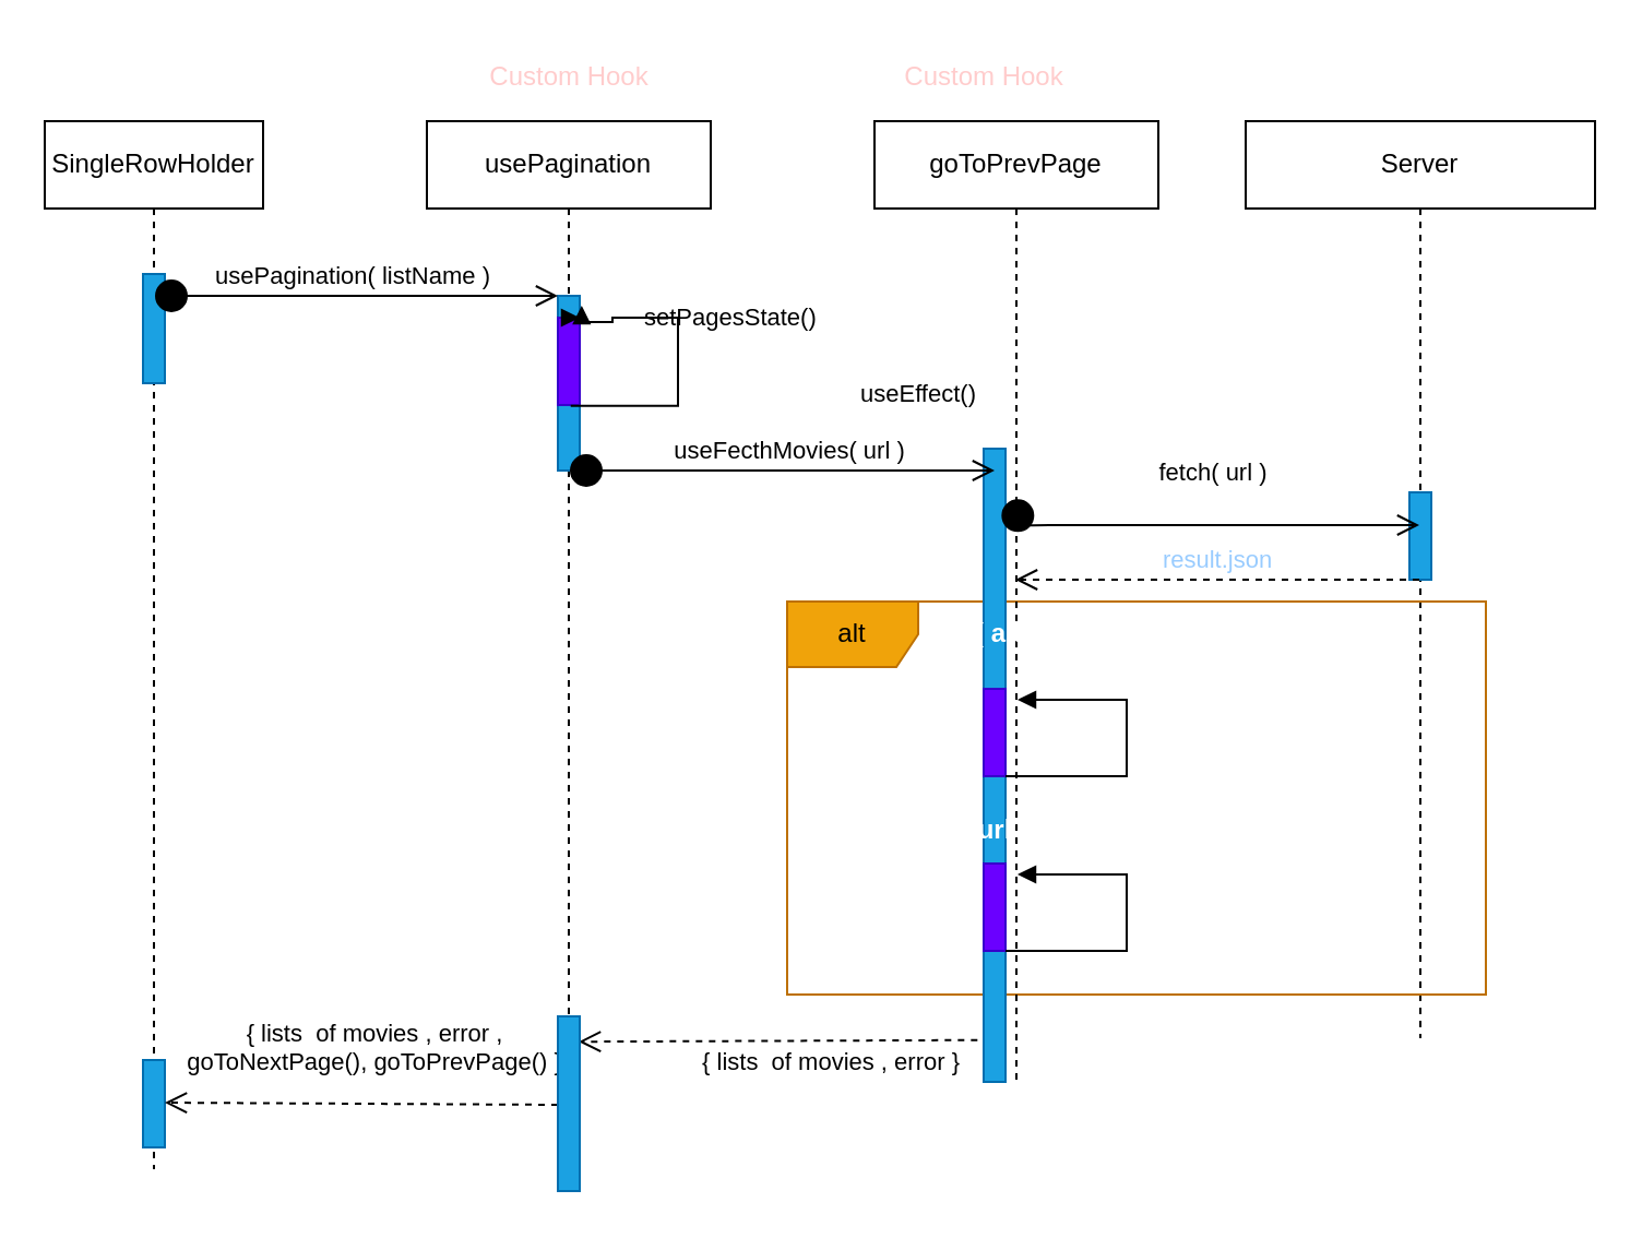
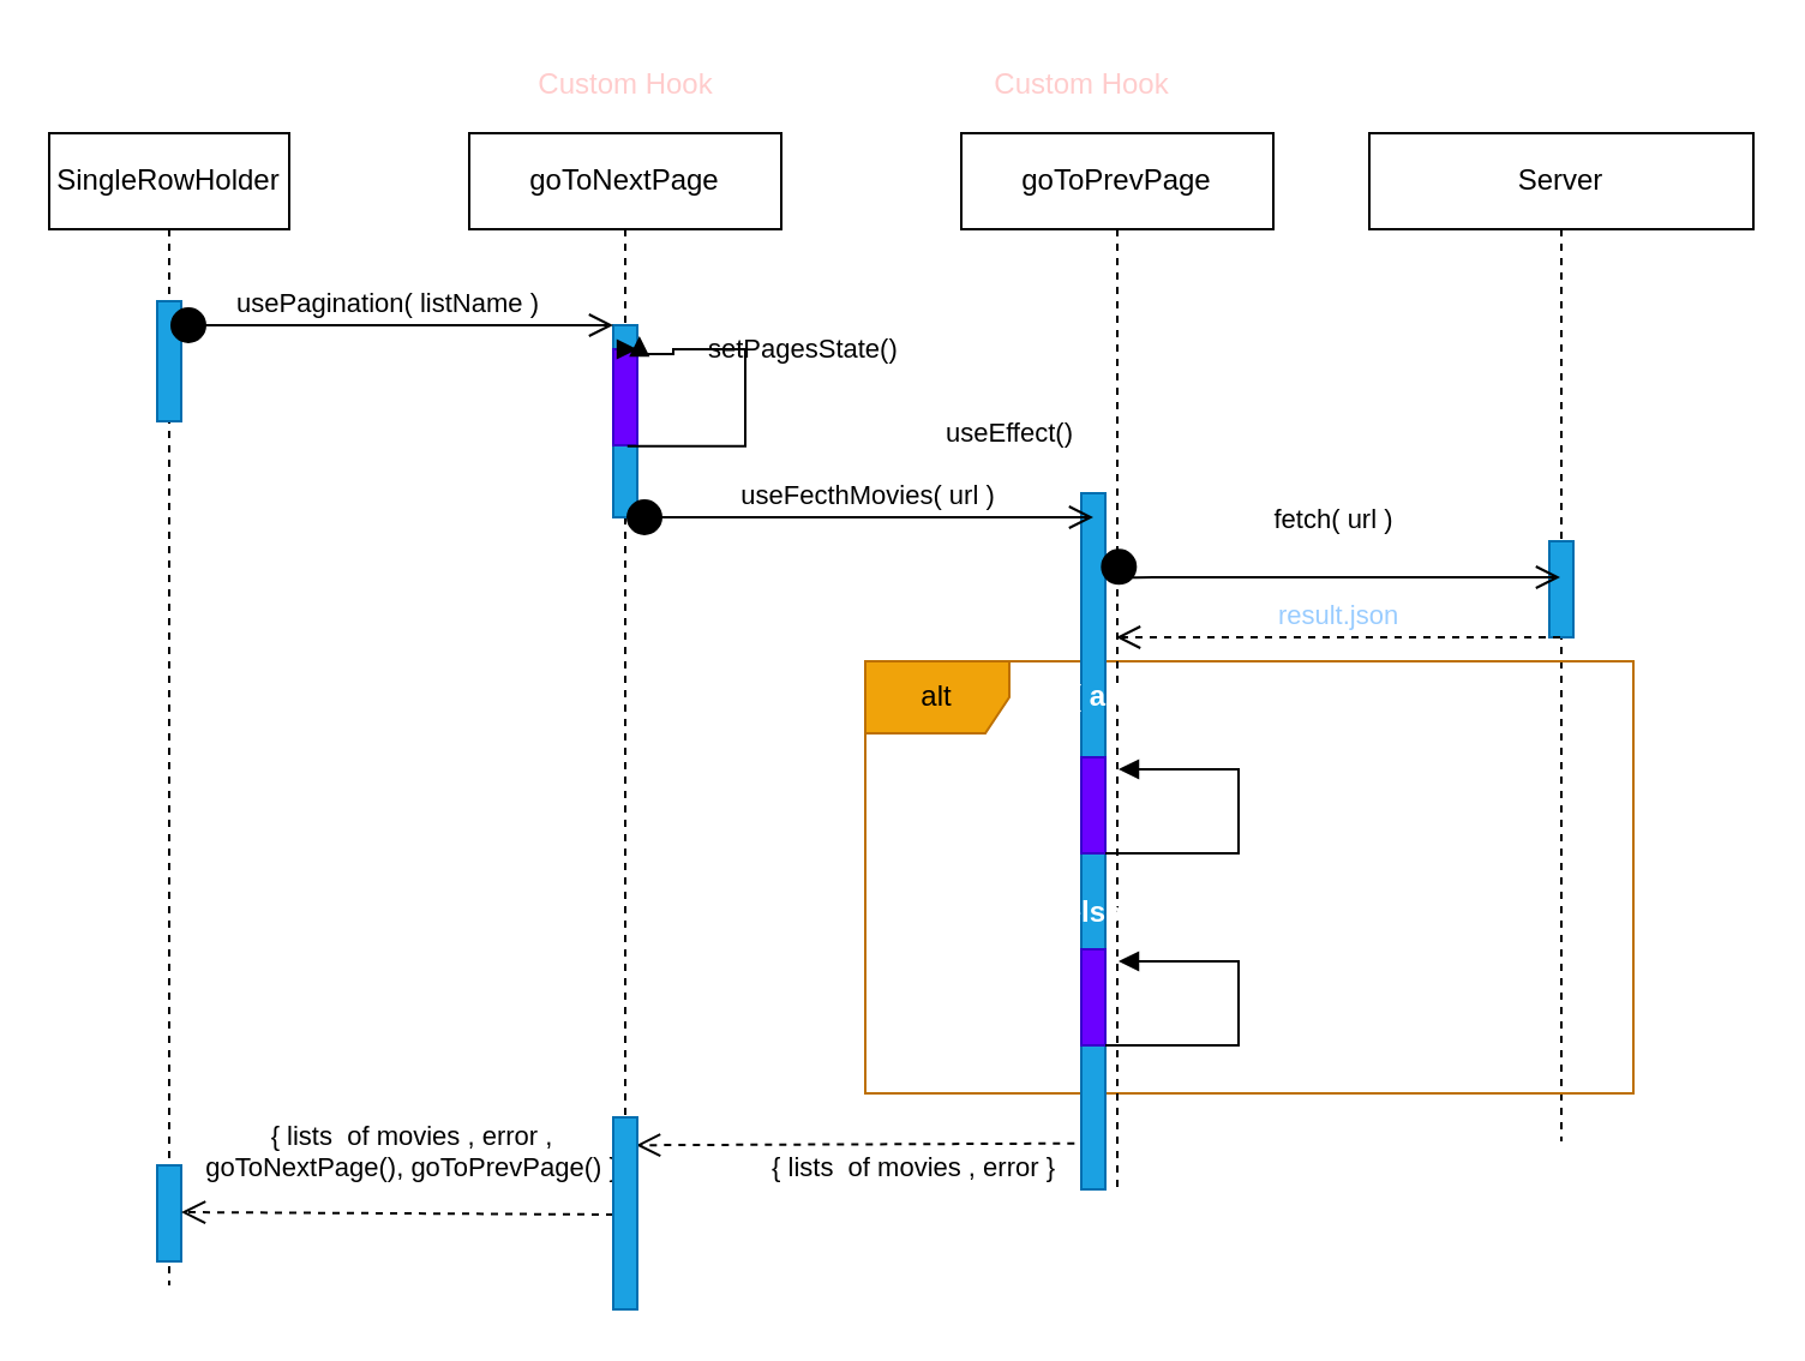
  <mxCell id="0" />
  <mxCell id="1" parent="0" />
  <mxCell id="2" value="Server" style="shape=umlLifeline;perimeter=lifelinePerimeter;whiteSpace=wrap;html=1;container=1;collapsible=0;recursiveResize=0;outlineConnect=0;" parent="1" vertex="1"><mxGeometry x="570" y="55" width="160" height="420" as="geometry" /></mxCell>
  <mxCell id="3" value="" style="html=1;points=[];perimeter=orthogonalPerimeter;fillColor=#1ba1e2;fontColor=#ffffff;strokeColor=#006EAF;" parent="2" vertex="1"><mxGeometry x="75" y="170" width="10" height="40" as="geometry" /></mxCell>
  <mxCell id="4" value="setData( result )" style="text;html=1;align=center;verticalAlign=middle;resizable=0;points=[];autosize=1;strokeColor=none;fillColor=none;fontColor=#FFFFFF;" vertex="1" parent="2"><mxGeometry x="-60" y="260" width="110" height="30" as="geometry" /></mxCell>
  <mxCell id="5" value="alt" style="shape=umlFrame;whiteSpace=wrap;html=1;fontColor=#000000;fillColor=#f0a30a;strokeColor=#BD7000;" vertex="1" parent="2"><mxGeometry x="-210" y="220" width="320" height="180" as="geometry" /></mxCell>
- <mxCell id="6" value="usePagination" style="shape=umlLifeline;perimeter=lifelinePerimeter;whiteSpace=wrap;html=1;container=1;collapsible=0;recursiveResize=0;outlineConnect=0;" parent="1" vertex="1"><mxGeometry x="195" y="55" width="130" height="410" as="geometry" /></mxCell>
+ <mxCell id="6" value="goToNextPage" style="shape=umlLifeline;perimeter=lifelinePerimeter;whiteSpace=wrap;html=1;container=1;collapsible=0;recursiveResize=0;outlineConnect=0;" parent="1" vertex="1"><mxGeometry x="195" y="55" width="130" height="410" as="geometry" /></mxCell>
  <mxCell id="7" value="" style="html=1;points=[];perimeter=orthogonalPerimeter;fillColor=#1ba1e2;fontColor=#ffffff;strokeColor=#006EAF;" parent="6" vertex="1"><mxGeometry x="60" y="80" width="10" height="80" as="geometry" /></mxCell>
  <mxCell id="8" value="" style="html=1;points=[];perimeter=orthogonalPerimeter;fillColor=#6a00ff;fontColor=#ffffff;strokeColor=#3700CC;" parent="6" vertex="1"><mxGeometry x="60" y="90" width="10" height="40" as="geometry" /></mxCell>
  <mxCell id="9" value="setPagesState()" style="edgeStyle=orthogonalEdgeStyle;html=1;align=left;spacingLeft=2;endArrow=block;rounded=0;entryX=1;entryY=0;" parent="6" source="6" target="8" edge="1"><mxGeometry x="1" y="25" relative="1" as="geometry"><mxPoint x="75" y="125" as="sourcePoint" /><Array as="points"><mxPoint x="105" y="125" /><mxPoint x="105" y="90" /></Array><mxPoint x="25" y="25" as="offset" /></mxGeometry></mxCell>
  <mxCell id="10" value="" style="edgeStyle=orthogonalEdgeStyle;html=1;align=left;spacingLeft=2;endArrow=block;rounded=0;entryX=1.091;entryY=0.056;strokeColor=default;fontColor=#FFFFFF;entryDx=0;entryDy=0;entryPerimeter=0;exitX=0.587;exitY=1.009;exitDx=0;exitDy=0;exitPerimeter=0;" edge="1" target="7" parent="6" source="8"><mxGeometry x="0.231" relative="1" as="geometry"><mxPoint x="70" y="100" as="sourcePoint" /><Array as="points"><mxPoint x="115" y="131" /><mxPoint x="115" y="90" /><mxPoint x="85" y="90" /><mxPoint x="85" y="92" /><mxPoint x="71" y="92" /></Array><mxPoint x="85" y="75" as="targetPoint" /><mxPoint as="offset" /></mxGeometry></mxCell>
  <mxCell id="11" value="" style="edgeStyle=none;html=1;strokeColor=default;fontColor=#FFFFFF;startArrow=none;" edge="1" parent="6" target="6"><mxGeometry relative="1" as="geometry"><mxPoint x="64.5" y="290" as="sourcePoint" /></mxGeometry></mxCell>
  <mxCell id="12" value="SingleRowHolder" style="shape=umlLifeline;perimeter=lifelinePerimeter;whiteSpace=wrap;html=1;container=1;collapsible=0;recursiveResize=0;outlineConnect=0;" parent="1" vertex="1"><mxGeometry x="20" y="55" width="100" height="480" as="geometry" /></mxCell>
  <mxCell id="13" value="" style="html=1;points=[];perimeter=orthogonalPerimeter;fillColor=#1ba1e2;fontColor=#ffffff;strokeColor=#006EAF;" parent="12" vertex="1"><mxGeometry x="45" y="70" width="10" height="50" as="geometry" /></mxCell>
  <mxCell id="14" value="" style="html=1;points=[];perimeter=orthogonalPerimeter;fontColor=#ffffff;fillColor=#1ba1e2;strokeColor=#006EAF;" vertex="1" parent="12"><mxGeometry x="45" y="430" width="10" height="40" as="geometry" /></mxCell>
  <mxCell id="15" value="goToPrevPage" style="shape=umlLifeline;perimeter=lifelinePerimeter;whiteSpace=wrap;html=1;container=1;collapsible=0;recursiveResize=0;outlineConnect=0;" parent="1" vertex="1"><mxGeometry x="400" y="55" width="130" height="440" as="geometry" /></mxCell>
  <mxCell id="16" value="" style="html=1;points=[];perimeter=orthogonalPerimeter;fillColor=#1ba1e2;fontColor=#ffffff;strokeColor=#006EAF;" parent="15" vertex="1"><mxGeometry x="50" y="150" width="10" height="290" as="geometry" /></mxCell>
  <mxCell id="17" value="&lt;b&gt;&lt;font color=&quot;#ffffff&quot;&gt;if ( alt )&lt;/font&gt;&lt;/b&gt;" style="text;html=1;align=center;verticalAlign=middle;resizable=0;points=[];autosize=1;strokeColor=none;fillColor=none;fontColor=#99CCFF;" vertex="1" parent="15"><mxGeometry x="15" y="220" width="80" height="30" as="geometry" /></mxCell>
  <mxCell id="18" value="fetch( url )" style="html=1;verticalAlign=bottom;startArrow=circle;startFill=1;endArrow=open;startSize=6;endSize=8;" parent="15" edge="1" target="2"><mxGeometry x="0.025" y="15" width="80" relative="1" as="geometry"><mxPoint x="60" y="175" as="sourcePoint" /><mxPoint x="220" y="185" as="targetPoint" /><Array as="points"><mxPoint x="70" y="185" /><mxPoint x="190" y="185" /><mxPoint x="200" y="185" /></Array><mxPoint as="offset" /></mxGeometry></mxCell>
  <mxCell id="19" value="" style="html=1;points=[];perimeter=orthogonalPerimeter;fillColor=#6a00ff;fontColor=#ffffff;strokeColor=#3700CC;" parent="15" vertex="1"><mxGeometry x="50" y="260" width="10" height="40" as="geometry" /></mxCell>
  <mxCell id="20" value="useEffect()" style="edgeStyle=orthogonalEdgeStyle;html=1;align=left;spacingLeft=2;endArrow=block;rounded=0;entryX=1;entryY=0;" parent="15" edge="1"><mxGeometry x="1" y="-159" relative="1" as="geometry"><mxPoint x="60" y="300" as="sourcePoint" /><Array as="points"><mxPoint x="115.5" y="300" /><mxPoint x="115.5" y="265" /></Array><mxPoint x="65.5" y="265" as="targetPoint" /><mxPoint x="-75" y="19" as="offset" /></mxGeometry></mxCell>
- <mxCell id="21" value="&lt;b&gt;[ url ]&lt;/b&gt;" style="text;html=1;align=center;verticalAlign=middle;resizable=0;points=[];autosize=1;strokeColor=none;fillColor=none;fontColor=#FFFFFF;" vertex="1" parent="15"><mxGeometry x="25" y="310" width="60" height="30" as="geometry" /></mxCell>
+ <mxCell id="21" value="&lt;b&gt;[ else ]&lt;/b&gt;" style="text;html=1;align=center;verticalAlign=middle;resizable=0;points=[];autosize=1;strokeColor=none;fillColor=none;fontColor=#FFFFFF;" vertex="1" parent="15"><mxGeometry x="25" y="310" width="60" height="30" as="geometry" /></mxCell>
  <mxCell id="22" value="" style="html=1;points=[];perimeter=orthogonalPerimeter;fillColor=#6a00ff;fontColor=#ffffff;strokeColor=#3700CC;" vertex="1" parent="15"><mxGeometry x="50" y="340" width="10" height="40" as="geometry" /></mxCell>
  <mxCell id="23" value="" style="edgeStyle=orthogonalEdgeStyle;html=1;align=left;spacingLeft=2;endArrow=block;rounded=0;entryX=1;entryY=0;" edge="1" parent="15"><mxGeometry x="1" y="-159" relative="1" as="geometry"><mxPoint x="60" y="380" as="sourcePoint" /><Array as="points"><mxPoint x="115.5" y="380" /><mxPoint x="115.5" y="345" /></Array><mxPoint x="65.5" y="345" as="targetPoint" /><mxPoint x="-75" y="19" as="offset" /></mxGeometry></mxCell>
  <mxCell id="24" value="&lt;span style=&quot;color: rgba(0, 0, 0, 0); font-family: monospace; font-size: 0px; text-align: start; background-color: rgb(42, 37, 47);&quot;&gt;%3CmxGraphModel%3E%3Croot%3E%3CmxCell%20id%3D%220%22%2F%3E%3CmxCell%20id%3D%221%22%20parent%3D%220%22%2F%3E%3CmxCell%20id%3D%222%22%20value%3D%22useFetchMovies(%20listName%20)%22%20style%3D%22edgeLabel%3Bhtml%3D1%3Balign%3Dcenter%3BverticalAlign%3Dmiddle%3Bresizable%3D0%3Bpoints%3D%5B%5D%3B%22%20vertex%3D%221%22%20connectable%3D%220%22%20parent%3D%221%22%3E%3CmxGeometry%20x%3D%22288.43%22%20y%3D%22116.84%22%20as%3D%22geometry%22%2F%3E%3C%2FmxCell%3E%3C%2Froot%3E%3C%2FmxGraphModel%3E&lt;/span&gt;" style="html=1;verticalAlign=bottom;startArrow=circle;startFill=1;endArrow=open;startSize=6;endSize=8;" parent="1" edge="1"><mxGeometry width="80" relative="1" as="geometry"><mxPoint x="260" y="215" as="sourcePoint" /><mxPoint x="455" y="215" as="targetPoint" /><Array as="points"><mxPoint x="355.5" y="215" /></Array></mxGeometry></mxCell>
  <mxCell id="25" value="&lt;span style=&quot;color: rgba(0, 0, 0, 0); font-family: monospace; font-size: 0px; text-align: start; background-color: rgb(42, 37, 47);&quot;&gt;%3CmxGraphModel%3E%3Croot%3E%3CmxCell%20id%3D%220%22%2F%3E%3CmxCell%20id%3D%221%22%20parent%3D%220%22%2F%3E%3CmxCell%20id%3D%222%22%20value%3D%22useFetchMovies(%20listName%20)%22%20style%3D%22edgeLabel%3Bhtml%3D1%3Balign%3Dcenter%3BverticalAlign%3Dmiddle%3Bresizable%3D0%3Bpoints%3D%5B%5D%3B%22%20vertex%3D%221%22%20connectable%3D%220%22%20parent%3D%221%22%3E%3CmxGeometry%20x%3D%22288.43%22%20y%3D%22116.84%22%20as%3D%22geometry%22%2F%3E%3C%2FmxCell%3E%3C%2Froot%3E%3C%2FmxGraphModel%3E&lt;/span&gt;" style="edgeLabel;html=1;align=center;verticalAlign=middle;resizable=0;points=[];" parent="24" vertex="1" connectable="0"><mxGeometry x="0.205" y="1" relative="1" as="geometry"><mxPoint x="-24" y="1" as="offset" /></mxGeometry></mxCell>
  <mxCell id="26" value="&lt;span style=&quot;color: rgba(0, 0, 0, 0); font-family: monospace; font-size: 0px; text-align: start; background-color: rgb(42, 37, 47);&quot;&gt;%3CmxGraphModel%3E%3Croot%3E%3CmxCell%20id%3D%220%22%2F%3E%3CmxCell%20id%3D%221%22%20parent%3D%220%22%2F%3E%3CmxCell%20id%3D%222%22%20value%3D%22useFetchMovies(%20listName%20)%22%20style%3D%22edgeLabel%3Bhtml%3D1%3Balign%3Dcenter%3BverticalAlign%3Dmiddle%3Bresizable%3D0%3Bpoints%3D%5B%5D%3B%22%20vertex%3D%221%22%20connectable%3D%220%22%20parent%3D%221%22%3E%3CmxGeometry%20x%3D%22288.43%22%20y%3D%22116.84%22%20as%3D%22geometry%22%2F%3E%3C%2FmxCell%3E%3C%2Froot%3E%3C%2FmxGraphModel%3E&lt;/span&gt;" style="edgeLabel;html=1;align=center;verticalAlign=middle;resizable=0;points=[];" parent="24" vertex="1" connectable="0"><mxGeometry x="0.266" y="2" relative="1" as="geometry"><mxPoint as="offset" /></mxGeometry></mxCell>
  <mxCell id="27" value="useFecthMovies( url )" style="edgeLabel;html=1;align=center;verticalAlign=middle;resizable=0;points=[];" parent="24" vertex="1" connectable="0"><mxGeometry x="-0.349" y="1" relative="1" as="geometry"><mxPoint x="37" y="-9" as="offset" /></mxGeometry></mxCell>
  <mxCell id="28" value="{ lists&amp;nbsp; of movies , error }" style="html=1;verticalAlign=bottom;endArrow=open;dashed=1;endSize=8;exitX=-0.284;exitY=0.934;exitDx=0;exitDy=0;exitPerimeter=0;entryX=0.952;entryY=0.145;entryDx=0;entryDy=0;entryPerimeter=0;" edge="1" parent="1" source="16" target="39"><mxGeometry x="-0.264" y="19" relative="1" as="geometry"><mxPoint x="450" y="455" as="sourcePoint" /><mxPoint x="290" y="475" as="targetPoint" /><Array as="points" /><mxPoint as="offset" /></mxGeometry></mxCell>
  <mxCell id="29" value="&lt;span style=&quot;color: rgba(0, 0, 0, 0); font-family: monospace; font-size: 0px; text-align: start; background-color: rgb(42, 37, 47);&quot;&gt;%3CmxGraphModel%3E%3Croot%3E%3CmxCell%20id%3D%220%22%2F%3E%3CmxCell%20id%3D%221%22%20parent%3D%220%22%2F%3E%3CmxCell%20id%3D%222%22%20value%3D%22useFetchMovies(%20listName%20)%22%20style%3D%22edgeLabel%3Bhtml%3D1%3Balign%3Dcenter%3BverticalAlign%3Dmiddle%3Bresizable%3D0%3Bpoints%3D%5B%5D%3B%22%20vertex%3D%221%22%20connectable%3D%220%22%20parent%3D%221%22%3E%3CmxGeometry%20x%3D%22288.43%22%20y%3D%22116.84%22%20as%3D%22geometry%22%2F%3E%3C%2FmxCell%3E%3C%2Froot%3E%3C%2FmxGraphModel%3E&lt;/span&gt;" style="html=1;verticalAlign=bottom;startArrow=circle;startFill=1;endArrow=open;startSize=6;endSize=8;" parent="1" edge="1"><mxGeometry width="80" relative="1" as="geometry"><mxPoint x="70" y="135" as="sourcePoint" /><mxPoint x="255" y="135" as="targetPoint" /><Array as="points"><mxPoint x="255" y="135" /><mxPoint x="155" y="135" /></Array></mxGeometry></mxCell>
  <mxCell id="30" value="&lt;span style=&quot;color: rgba(0, 0, 0, 0); font-family: monospace; font-size: 0px; text-align: start; background-color: rgb(42, 37, 47);&quot;&gt;%3CmxGraphModel%3E%3Croot%3E%3CmxCell%20id%3D%220%22%2F%3E%3CmxCell%20id%3D%221%22%20parent%3D%220%22%2F%3E%3CmxCell%20id%3D%222%22%20value%3D%22useFetchMovies(%20listName%20)%22%20style%3D%22edgeLabel%3Bhtml%3D1%3Balign%3Dcenter%3BverticalAlign%3Dmiddle%3Bresizable%3D0%3Bpoints%3D%5B%5D%3B%22%20vertex%3D%221%22%20connectable%3D%220%22%20parent%3D%221%22%3E%3CmxGeometry%20x%3D%22288.43%22%20y%3D%22116.84%22%20as%3D%22geometry%22%2F%3E%3C%2FmxCell%3E%3C%2Froot%3E%3C%2FmxGraphModel%3E&lt;/span&gt;" style="edgeLabel;html=1;align=center;verticalAlign=middle;resizable=0;points=[];" parent="29" vertex="1" connectable="0"><mxGeometry x="0.205" y="1" relative="1" as="geometry"><mxPoint x="-24" y="1" as="offset" /></mxGeometry></mxCell>
  <mxCell id="31" value="&lt;span style=&quot;color: rgba(0, 0, 0, 0); font-family: monospace; font-size: 0px; text-align: start; background-color: rgb(42, 37, 47);&quot;&gt;%3CmxGraphModel%3E%3Croot%3E%3CmxCell%20id%3D%220%22%2F%3E%3CmxCell%20id%3D%221%22%20parent%3D%220%22%2F%3E%3CmxCell%20id%3D%222%22%20value%3D%22useFetchMovies(%20listName%20)%22%20style%3D%22edgeLabel%3Bhtml%3D1%3Balign%3Dcenter%3BverticalAlign%3Dmiddle%3Bresizable%3D0%3Bpoints%3D%5B%5D%3B%22%20vertex%3D%221%22%20connectable%3D%220%22%20parent%3D%221%22%3E%3CmxGeometry%20x%3D%22288.43%22%20y%3D%22116.84%22%20as%3D%22geometry%22%2F%3E%3C%2FmxCell%3E%3C%2Froot%3E%3C%2FmxGraphModel%3E&lt;/span&gt;" style="edgeLabel;html=1;align=center;verticalAlign=middle;resizable=0;points=[];" parent="29" vertex="1" connectable="0"><mxGeometry x="0.266" y="2" relative="1" as="geometry"><mxPoint as="offset" /></mxGeometry></mxCell>
  <mxCell id="32" value="usePagination( listName )" style="edgeLabel;html=1;align=center;verticalAlign=middle;resizable=0;points=[];" vertex="1" connectable="0" parent="29"><mxGeometry x="-0.694" y="-2" relative="1" as="geometry"><mxPoint x="31" y="-12" as="offset" /></mxGeometry></mxCell>
  <mxCell id="33" value="{ lists&amp;nbsp; of movies , error ,&lt;br&gt;goToNextPage(), goToPrevPage() }" style="html=1;verticalAlign=bottom;endArrow=open;dashed=1;endSize=8;" edge="1" parent="1"><mxGeometry x="-0.055" y="-10" relative="1" as="geometry"><mxPoint x="255" y="505.5" as="sourcePoint" /><mxPoint x="75" y="504.5" as="targetPoint" /><mxPoint x="1" as="offset" /></mxGeometry></mxCell>
  <mxCell id="34" value="&lt;font color=&quot;#ffcccc&quot;&gt;Custom Hook&lt;/font&gt;" style="text;html=1;align=center;verticalAlign=middle;resizable=0;points=[];autosize=1;strokeColor=none;fillColor=none;" vertex="1" parent="1"><mxGeometry x="210" y="20" width="100" height="30" as="geometry" /></mxCell>
  <mxCell id="35" value="&lt;font color=&quot;#ffcccc&quot;&gt;Custom Hook&lt;/font&gt;" style="text;html=1;align=center;verticalAlign=middle;resizable=0;points=[];autosize=1;strokeColor=none;fillColor=none;" vertex="1" parent="1"><mxGeometry x="400" y="20" width="100" height="30" as="geometry" /></mxCell>
  <mxCell id="36" value="result.json" style="html=1;verticalAlign=bottom;endArrow=open;dashed=1;endSize=8;strokeColor=default;fontColor=#99CCFF;" edge="1" parent="1" source="2" target="15"><mxGeometry relative="1" as="geometry"><mxPoint x="610" y="275" as="sourcePoint" /><mxPoint x="530" y="275" as="targetPoint" /></mxGeometry></mxCell>
  <mxCell id="37" value="" style="edgeStyle=none;html=1;strokeColor=default;fontColor=#99CCFF;" edge="1" parent="1" target="19"><mxGeometry relative="1" as="geometry"><mxPoint x="460" y="335" as="sourcePoint" /></mxGeometry></mxCell>
  <mxCell id="38" value="setError( &quot;message&quot; )" style="text;html=1;align=center;verticalAlign=middle;resizable=0;points=[];autosize=1;strokeColor=none;fillColor=none;fontColor=#FFFFFF;" vertex="1" parent="1"><mxGeometry x="510" y="405" width="140" height="30" as="geometry" /></mxCell>
  <mxCell id="39" value="" style="html=1;points=[];perimeter=orthogonalPerimeter;fontColor=#ffffff;fillColor=#1ba1e2;strokeColor=#006EAF;" vertex="1" parent="1"><mxGeometry x="255" y="465" width="10" height="80" as="geometry" /></mxCell>
